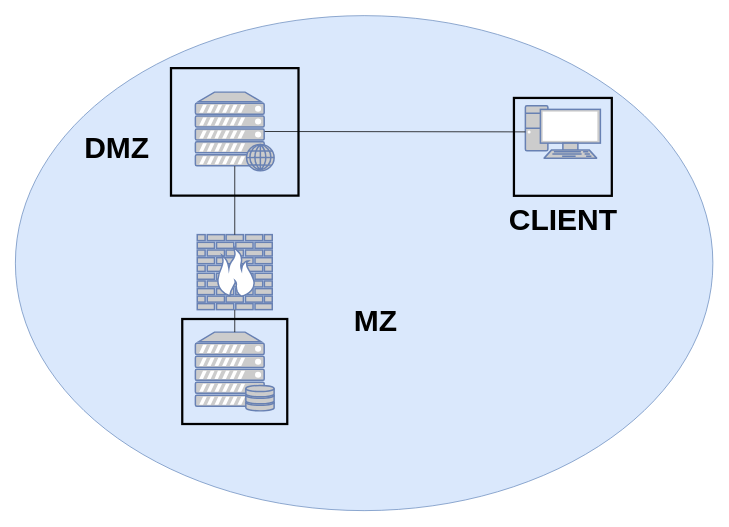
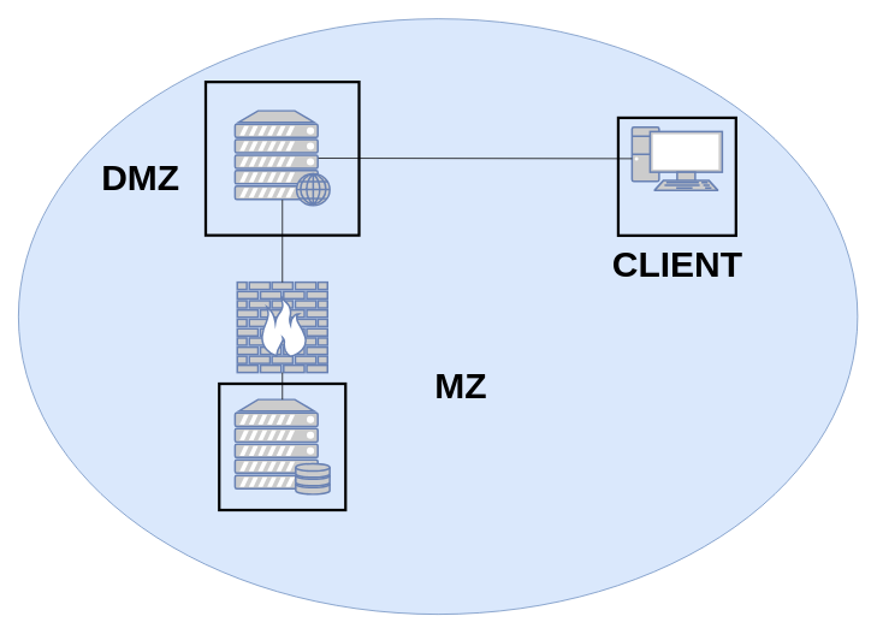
  <mxCell id="0" />
  <mxCell id="1" parent="0" />
  <mxCell id="2" value="" style="ellipse;whiteSpace=wrap;html=1;fillColor=#dae8fc;strokeColor=#6c8ebf;" vertex="1" parent="1"><mxGeometry x="20" y="20" width="930" height="660" as="geometry" /></mxCell>
  <mxCell id="3" value="" style="whiteSpace=wrap;html=1;aspect=fixed;fillColor=none;strokeWidth=3;" vertex="1" parent="1"><mxGeometry x="227.5" y="90" width="170" height="170" as="geometry" /></mxCell>
  <mxCell id="4" value="" style="fontColor=#0066CC;verticalAlign=top;verticalLabelPosition=bottom;labelPosition=center;align=center;html=1;outlineConnect=0;fillColor=#CCCCCC;strokeColor=#6881B3;gradientColor=none;gradientDirection=north;strokeWidth=2;shape=mxgraph.networks.firewall;" vertex="1" parent="1"><mxGeometry x="262.5" y="312" width="100" height="100" as="geometry" /></mxCell>
  <mxCell id="5" value="" style="fontColor=#0066CC;verticalAlign=top;verticalLabelPosition=bottom;labelPosition=center;align=center;html=1;outlineConnect=0;fillColor=#CCCCCC;strokeColor=#6881B3;gradientColor=none;gradientDirection=north;strokeWidth=2;shape=mxgraph.networks.web_server;" vertex="1" parent="1"><mxGeometry x="260" y="122" width="105" height="105" as="geometry" /></mxCell>
  <mxCell id="6" value="" style="fontColor=#0066CC;verticalAlign=top;verticalLabelPosition=bottom;labelPosition=center;align=center;html=1;outlineConnect=0;fillColor=#CCCCCC;strokeColor=#6881B3;gradientColor=none;gradientDirection=north;strokeWidth=2;shape=mxgraph.networks.server_storage;" vertex="1" parent="1"><mxGeometry x="260" y="442" width="105" height="105" as="geometry" /></mxCell>
  <mxCell id="7" value="&lt;h1&gt;&lt;font style=&quot;font-size: 40px;&quot;&gt;DMZ&lt;/font&gt;&lt;/h1&gt;" style="text;html=1;align=center;verticalAlign=middle;resizable=0;points=[];autosize=1;strokeColor=none;fillColor=none;" vertex="1" parent="1"><mxGeometry x="100" y="150" width="110" height="90" as="geometry" /></mxCell>
- <mxCell id="8" value="&lt;h1&gt;&lt;font style=&quot;font-size: 40px;&quot;&gt;MZ&lt;/font&gt;&lt;/h1&gt;" style="text;html=1;align=center;verticalAlign=middle;resizable=0;points=[];autosize=1;strokeColor=none;fillColor=none;" vertex="1" parent="1"><mxGeometry x="460" y="381" width="80" height="90" as="geometry" /></mxCell>
+ <mxCell id="8" value="&lt;h1&gt;&lt;font style=&quot;font-size: 40px;&quot;&gt;MZ&lt;/font&gt;&lt;/h1&gt;" style="text;html=1;align=center;verticalAlign=middle;resizable=0;points=[];autosize=1;strokeColor=none;fillColor=none;" vertex="1" parent="1"><mxGeometry x="470" y="381" width="80" height="90" as="geometry" /></mxCell>
  <mxCell id="9" value="" style="endArrow=none;html=1;entryX=0.5;entryY=1;entryDx=0;entryDy=0;entryPerimeter=0;exitX=0.5;exitY=0;exitDx=0;exitDy=0;exitPerimeter=0;" edge="1" parent="1" source="6" target="4"><mxGeometry width="50" height="50" relative="1" as="geometry"><mxPoint x="510" y="508.5" as="sourcePoint" /><mxPoint x="560" y="458.5" as="targetPoint" /></mxGeometry></mxCell>
  <mxCell id="10" value="" style="endArrow=none;html=1;exitX=0.5;exitY=0;exitDx=0;exitDy=0;exitPerimeter=0;entryX=0.5;entryY=0.94;entryDx=0;entryDy=0;entryPerimeter=0;" edge="1" parent="1" source="4" target="5"><mxGeometry width="50" height="50" relative="1" as="geometry"><mxPoint x="510" y="508.5" as="sourcePoint" /><mxPoint x="560" y="458.5" as="targetPoint" /></mxGeometry></mxCell>
  <mxCell id="11" value="" style="fontColor=#0066CC;verticalAlign=top;verticalLabelPosition=bottom;labelPosition=center;align=center;html=1;outlineConnect=0;fillColor=#CCCCCC;strokeColor=#6881B3;gradientColor=none;gradientDirection=north;strokeWidth=2;shape=mxgraph.networks.pc;" vertex="1" parent="1"><mxGeometry x="700" y="140" width="100" height="70" as="geometry" /></mxCell>
  <mxCell id="12" value="&lt;h1&gt;&lt;font style=&quot;font-size: 40px;&quot;&gt;CLIENT&lt;/font&gt;&lt;/h1&gt;" style="text;html=1;align=center;verticalAlign=middle;resizable=0;points=[];autosize=1;strokeColor=none;fillColor=none;" vertex="1" parent="1"><mxGeometry x="665" y="246" width="170" height="90" as="geometry" /></mxCell>
  <mxCell id="13" value="" style="endArrow=none;html=1;entryX=0;entryY=0.5;entryDx=0;entryDy=0;entryPerimeter=0;exitX=0.88;exitY=0.5;exitDx=0;exitDy=0;exitPerimeter=0;" edge="1" parent="1" source="5" target="11"><mxGeometry width="50" height="50" relative="1" as="geometry"><mxPoint x="500" y="390" as="sourcePoint" /><mxPoint x="550" y="340" as="targetPoint" /></mxGeometry></mxCell>
  <mxCell id="14" value="" style="whiteSpace=wrap;html=1;aspect=fixed;fillColor=none;strokeWidth=3;" vertex="1" parent="1"><mxGeometry x="242.5" y="424.5" width="140" height="140" as="geometry" /></mxCell>
  <mxCell id="15" value="" style="whiteSpace=wrap;html=1;aspect=fixed;fillColor=none;strokeWidth=3;" vertex="1" parent="1"><mxGeometry x="684.75" y="129.75" width="130.5" height="130.5" as="geometry" /></mxCell>
